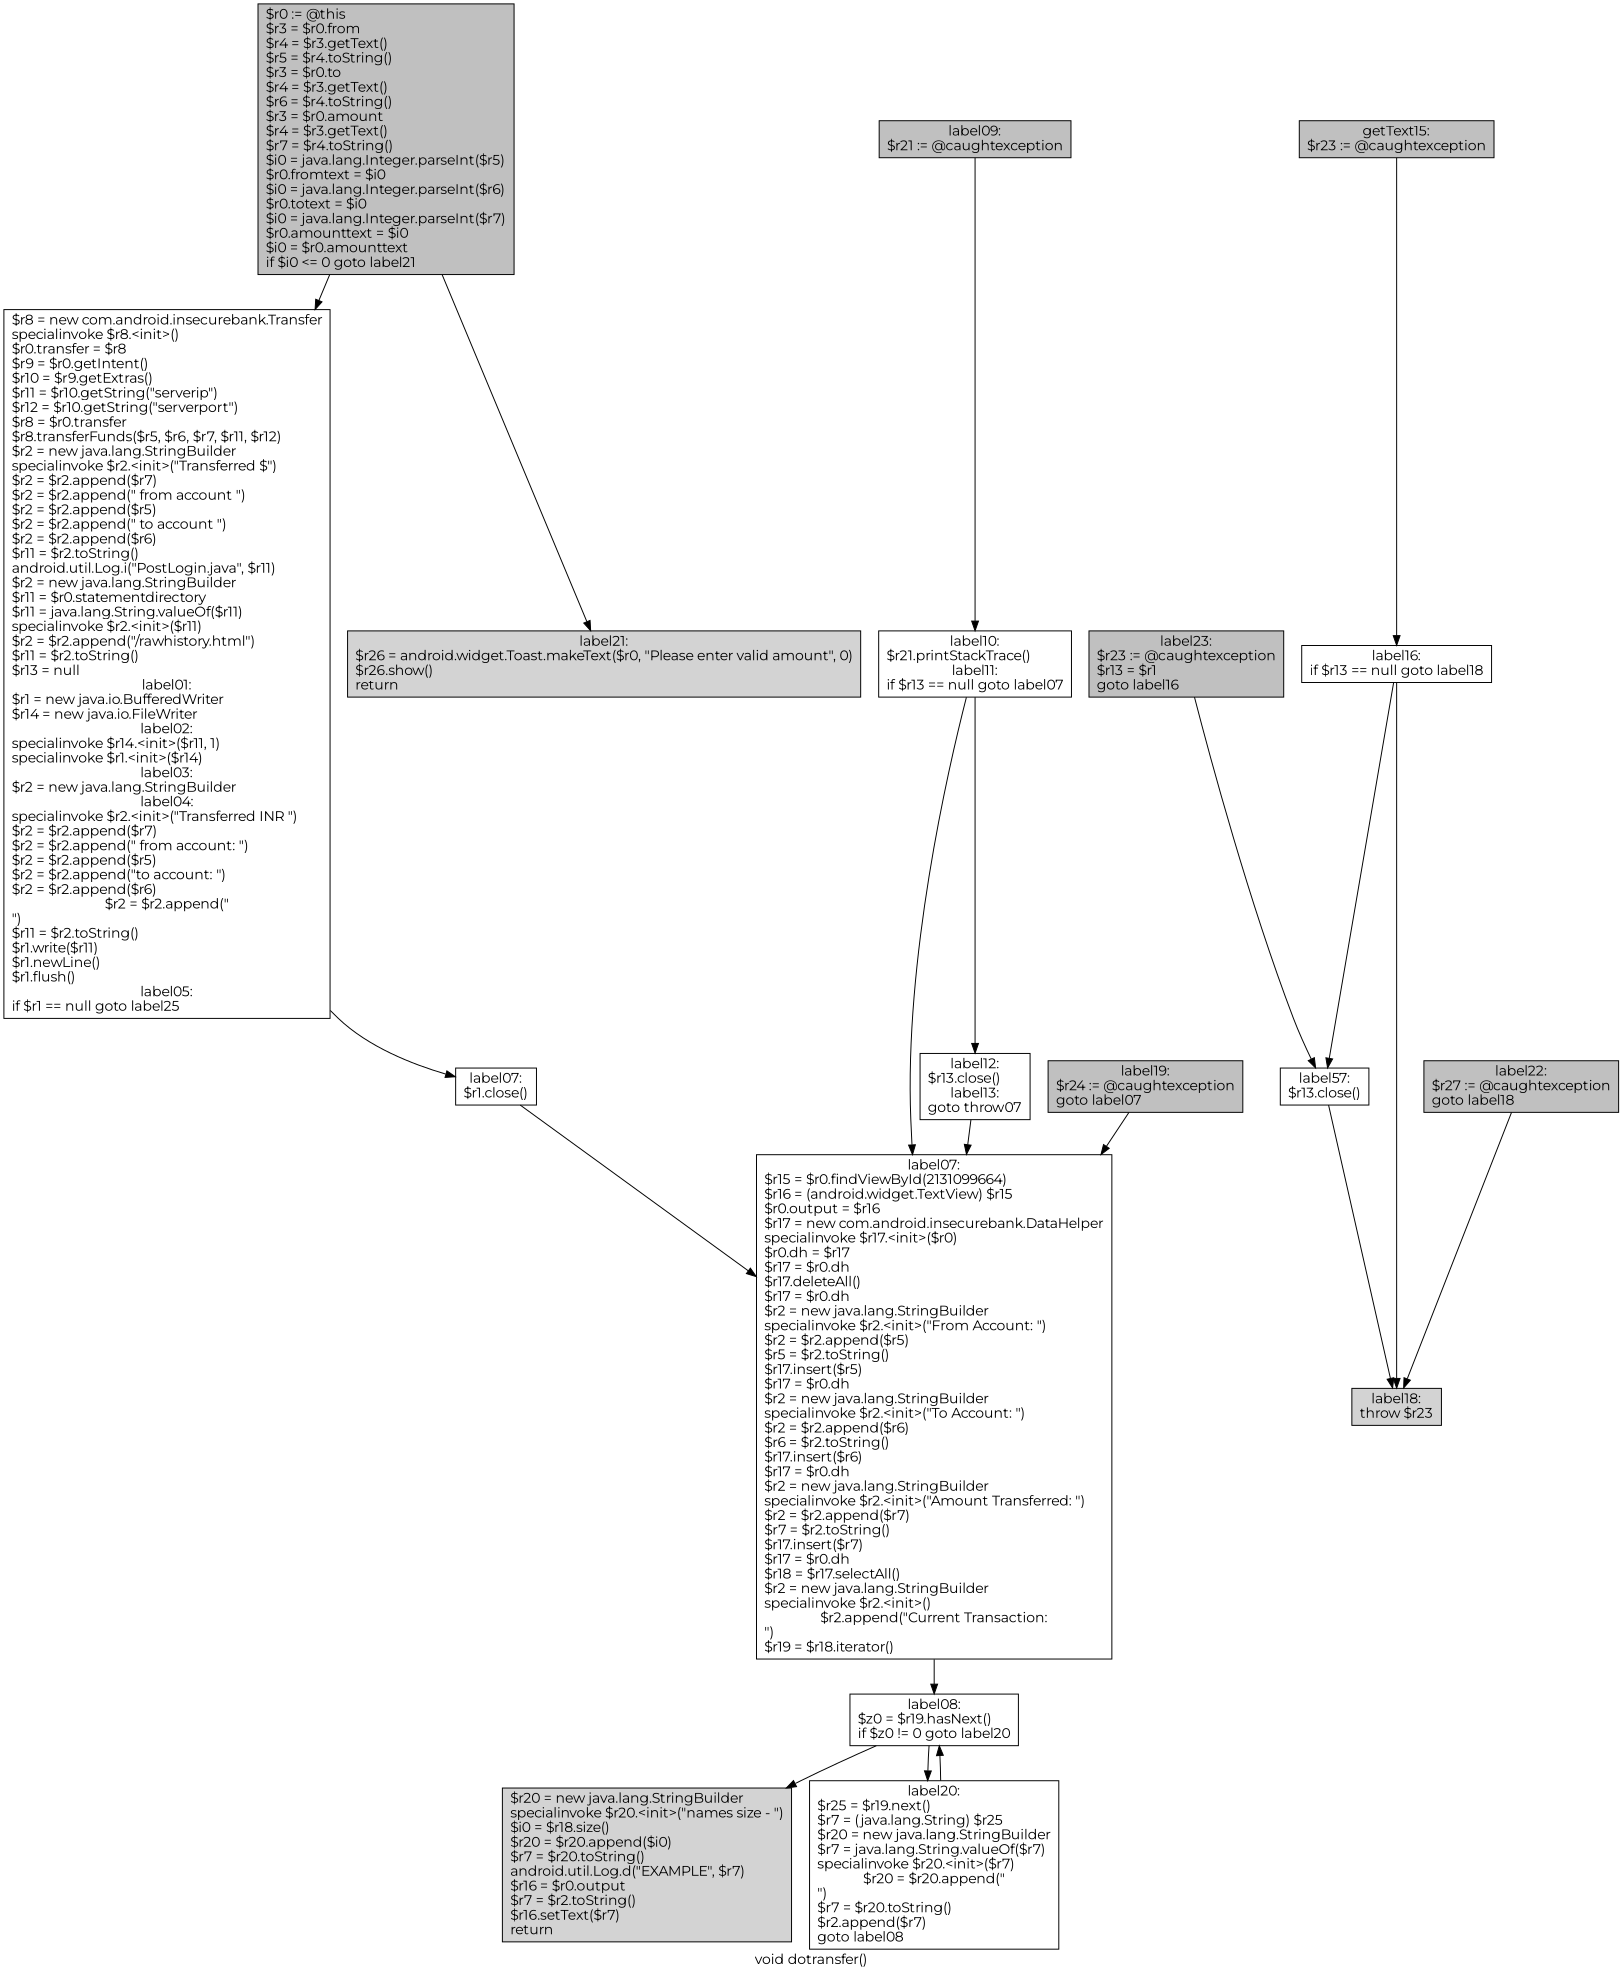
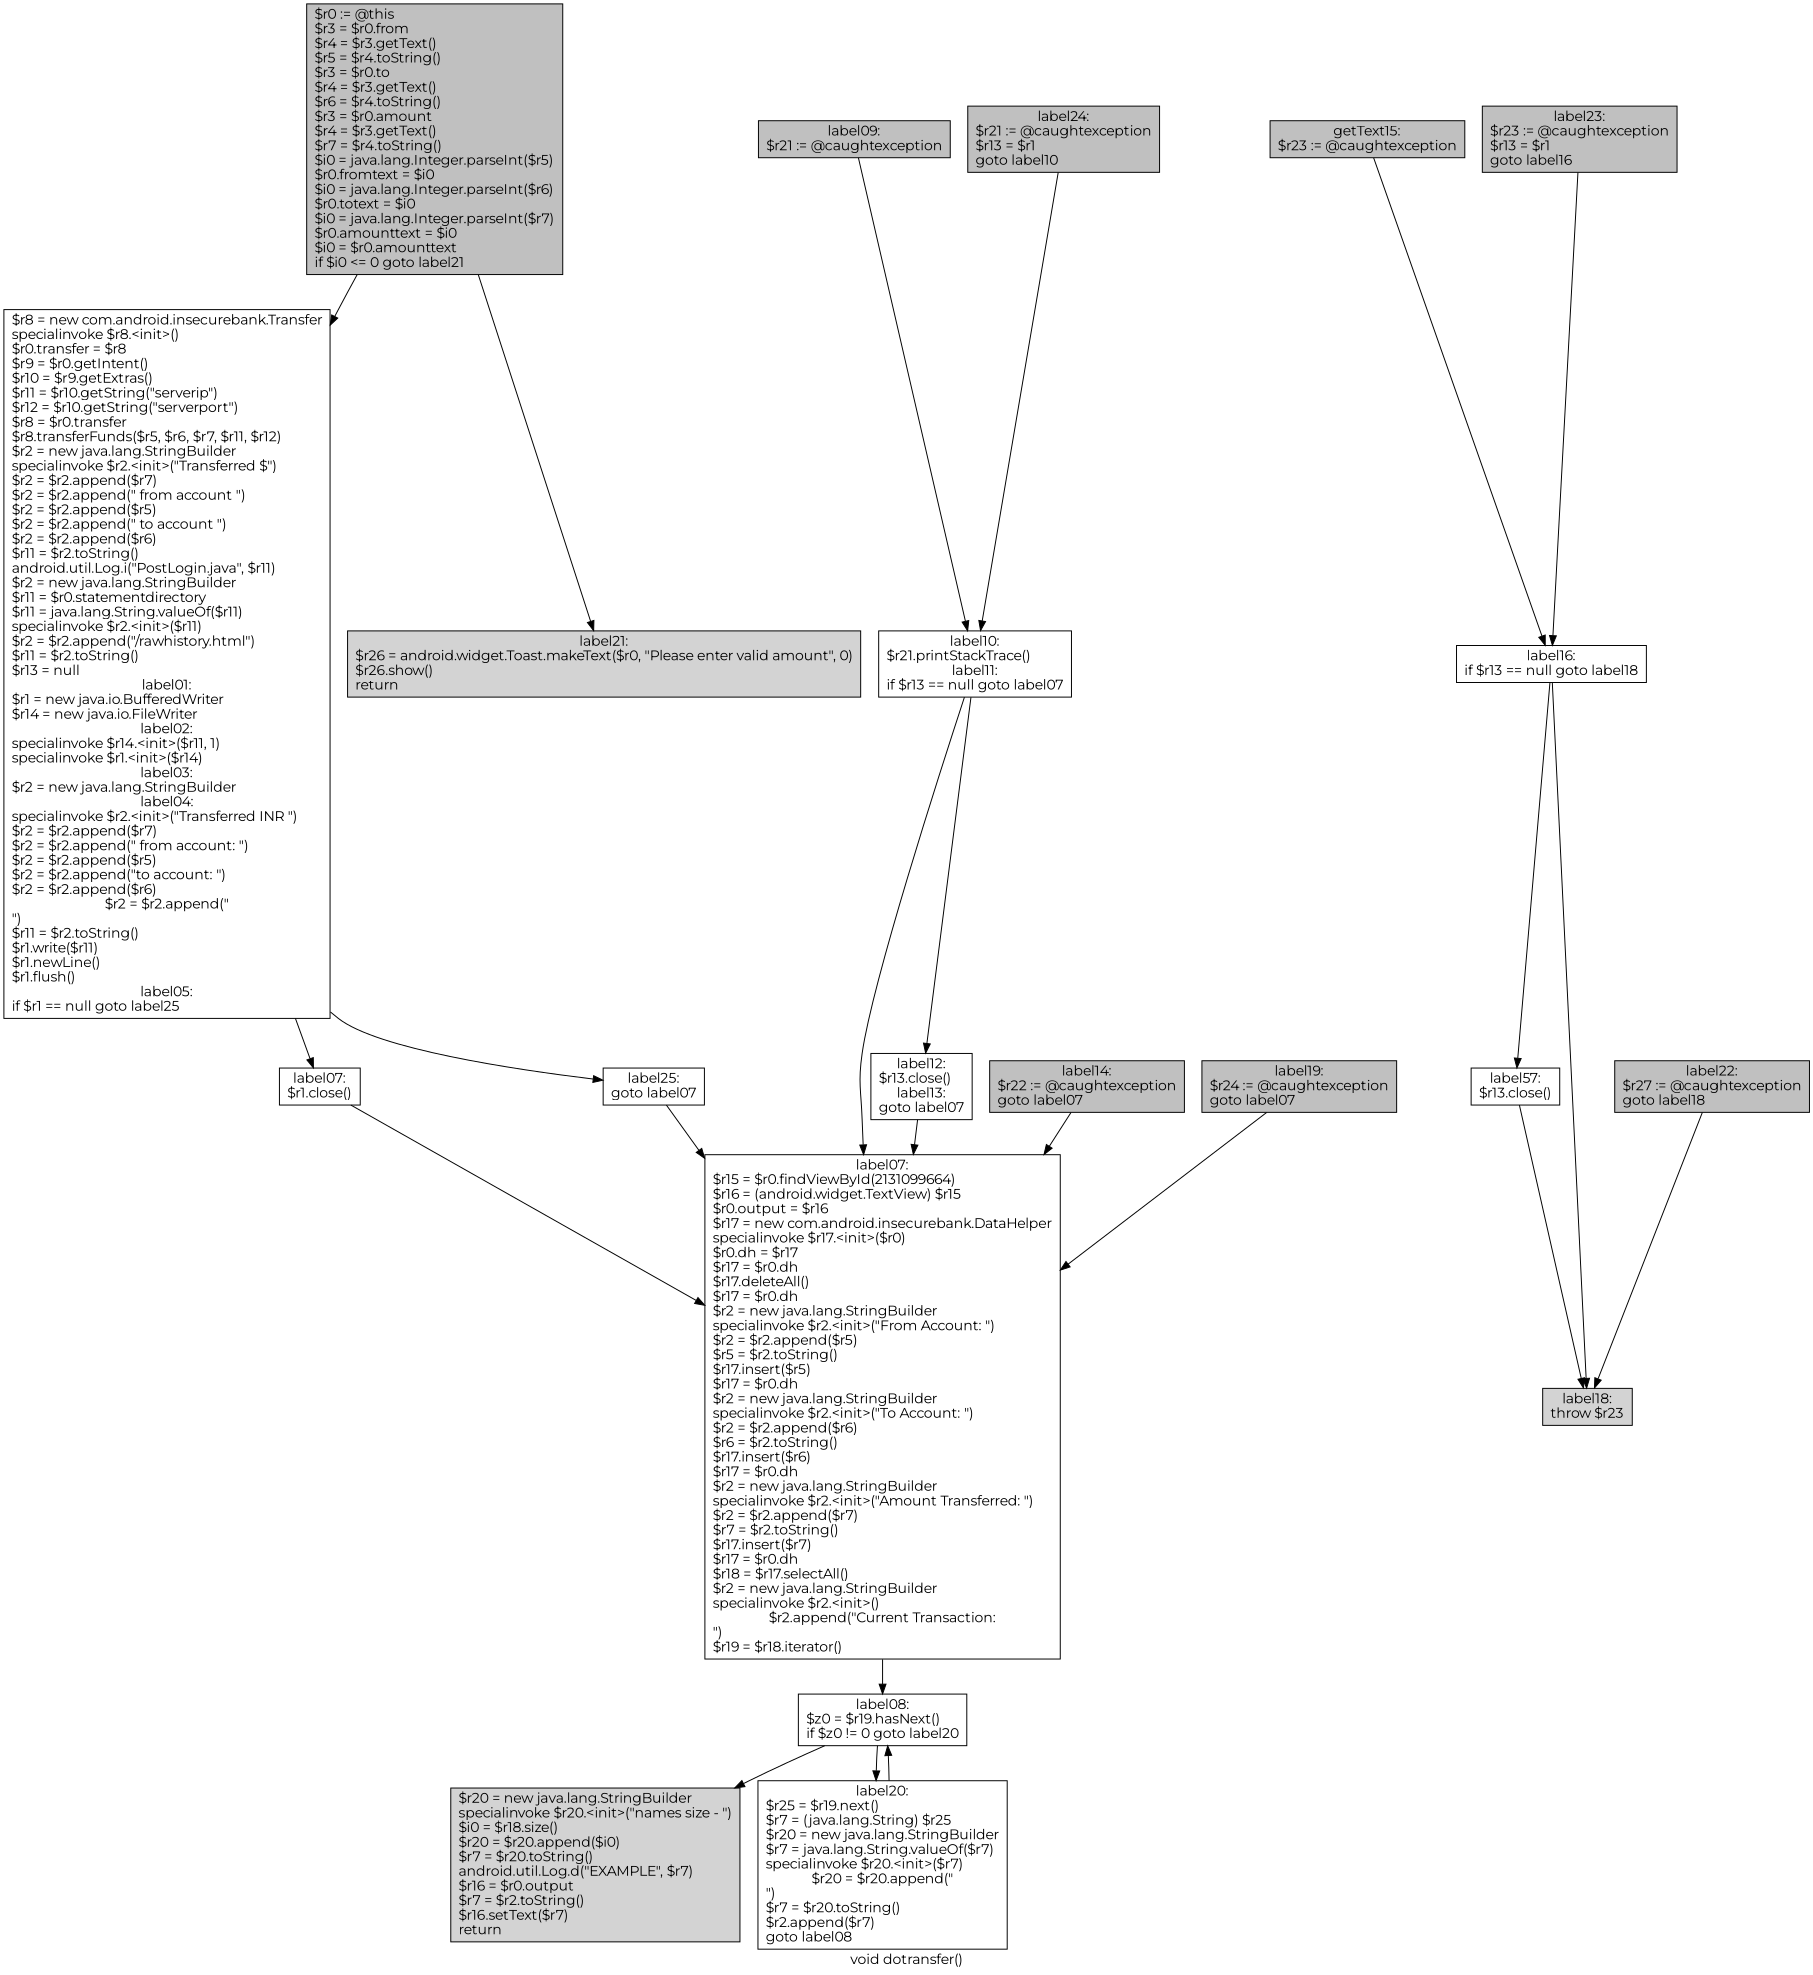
  digraph {
    fontname=Montserrat
    label="void dotransfer()"
    node [fontname=Montserrat shape=box style=filled]
    edge [fontname=Montserrat]
    n1 [fillcolor=gray label="$r0 := @this\l$r3 = $r0.from\l$r4 = $r3.getText()\l$r5 = $r4.toString()\l$r3 = $r0.to\l$r4 = $r3.getText()\l$r6 = $r4.toString()\l$r3 = $r0.amount\l$r4 = $r3.getText()\l$r7 = $r4.toString()\l$i0 = java.lang.Integer.parseInt($r5)\l$r0.fromtext = $i0\l$i0 = java.lang.Integer.parseInt($r6)\l$r0.totext = $i0\l$i0 = java.lang.Integer.parseInt($r7)\l$r0.amounttext = $i0\l$i0 = $r0.amounttext\lif $i0 <= 0 goto label21\l"]
    n2 [label="$r8 = new com.android.insecurebank.Transfer\lspecialinvoke $r8.<init>()\l$r0.transfer = $r8\l$r9 = $r0.getIntent()\l$r10 = $r9.getExtras()\l$r11 = $r10.getString(\"serverip\")\l$r12 = $r10.getString(\"serverport\")\l$r8 = $r0.transfer\l$r8.transferFunds($r5, $r6, $r7, $r11, $r12)\l$r2 = new java.lang.StringBuilder\lspecialinvoke $r2.<init>(\"Transferred $\")\l$r2 = $r2.append($r7)\l$r2 = $r2.append(\" from account \")\l$r2 = $r2.append($r5)\l$r2 = $r2.append(\" to account \")\l$r2 = $r2.append($r6)\l$r11 = $r2.toString()\landroid.util.Log.i(\"PostLogin.java\", $r11)\l$r2 = new java.lang.StringBuilder\l$r11 = $r0.statementdirectory\l$r11 = java.lang.String.valueOf($r11)\lspecialinvoke $r2.<init>($r11)\l$r2 = $r2.append(\"/rawhistory.html\")\l$r11 = $r2.toString()\l$r13 = null\llabel01:\n$r1 = new java.io.BufferedWriter\l$r14 = new java.io.FileWriter\llabel02:\nspecialinvoke $r14.<init>($r11, 1)\lspecialinvoke $r1.<init>($r14)\llabel03:\n$r2 = new java.lang.StringBuilder\llabel04:\nspecialinvoke $r2.<init>(\"Transferred INR \")\l$r2 = $r2.append($r7)\l$r2 = $r2.append(\" from account: \")\l$r2 = $r2.append($r5)\l$r2 = $r2.append(\"to account: \")\l$r2 = $r2.append($r6)\l$r2 = $r2.append(\"\n\")\l$r11 = $r2.toString()\l$r1.write($r11)\l$r1.newLine()\l$r1.flush()\llabel05:\nif $r1 == null goto label25\l" style=""]
    n3 [fillcolor=lightgray label="label21:\n$r26 = android.widget.Toast.makeText($r0, \"Please enter valid amount\", 0)\l$r26.show()\lreturn\l"]
    n4 [label="label07:\n$r1.close()\l" style=""]
+   n5 [label="label25:\ngoto label07\l" style=""]
    n6 [label="label07:\n$r15 = $r0.findViewById(2131099664)\l$r16 = (android.widget.TextView) $r15\l$r0.output = $r16\l$r17 = new com.android.insecurebank.DataHelper\lspecialinvoke $r17.<init>($r0)\l$r0.dh = $r17\l$r17 = $r0.dh\l$r17.deleteAll()\l$r17 = $r0.dh\l$r2 = new java.lang.StringBuilder\lspecialinvoke $r2.<init>(\"From Account: \")\l$r2 = $r2.append($r5)\l$r5 = $r2.toString()\l$r17.insert($r5)\l$r17 = $r0.dh\l$r2 = new java.lang.StringBuilder\lspecialinvoke $r2.<init>(\"To Account: \")\l$r2 = $r2.append($r6)\l$r6 = $r2.toString()\l$r17.insert($r6)\l$r17 = $r0.dh\l$r2 = new java.lang.StringBuilder\lspecialinvoke $r2.<init>(\"Amount Transferred: \")\l$r2 = $r2.append($r7)\l$r7 = $r2.toString()\l$r17.insert($r7)\l$r17 = $r0.dh\l$r18 = $r17.selectAll()\l$r2 = new java.lang.StringBuilder\lspecialinvoke $r2.<init>()\l$r2.append(\"Current Transaction:\n\")\l$r19 = $r18.iterator()\l" style=""]
    n7 [label="label08:\n$z0 = $r19.hasNext()\lif $z0 != 0 goto label20\l" style=""]
    n8 [fillcolor=lightgray label="$r20 = new java.lang.StringBuilder\lspecialinvoke $r20.<init>(\"names size - \")\l$i0 = $r18.size()\l$r20 = $r20.append($i0)\l$r7 = $r20.toString()\landroid.util.Log.d(\"EXAMPLE\", $r7)\l$r16 = $r0.output\l$r7 = $r2.toString()\l$r16.setText($r7)\lreturn\l"]
    n9 [label="label20:\n$r25 = $r19.next()\l$r7 = (java.lang.String) $r25\l$r20 = new java.lang.StringBuilder\l$r7 = java.lang.String.valueOf($r7)\lspecialinvoke $r20.<init>($r7)\l$r20 = $r20.append(\"\n\")\l$r7 = $r20.toString()\l$r2.append($r7)\lgoto label08\l" style=""]
    n10 [fillcolor=gray label="label09:\n$r21 := @caughtexception\l"]
    n11 [label="label10:\n$r21.printStackTrace()\llabel11:\nif $r13 == null goto label07\l" style=""]
-   n12 [label="label12:\n$r13.close()\llabel13:\ngoto throw07\l" style=""]
+   n12 [label="label12:\n$r13.close()\llabel13:\ngoto label07\l" style=""]
+   n13 [fillcolor=gray label="label14:\n$r22 := @caughtexception\lgoto label07\l"]
    n14 [fillcolor=gray label="getText15:\n$r23 := @caughtexception\l"]
    n15 [label="label16:\nif $r13 == null goto label18\l" style=""]
    n16 [label="label57:\n$r13.close()\l" style=""]
    n17 [fillcolor=lightgray label="label18:\nthrow $r23\l"]
    n18 [fillcolor=gray label="label19:\n$r24 := @caughtexception\lgoto label07\l"]
    n19 [fillcolor=gray label="label22:\n$r27 := @caughtexception\lgoto label18\l"]
    n20 [fillcolor=gray label="label23:\n$r23 := @caughtexception\l$r13 = $r1\lgoto label16\l"]
+   n21 [fillcolor=gray label="label24:\n$r21 := @caughtexception\l$r13 = $r1\lgoto label10\l"]
    n1 -> n2
    n1 -> n3
    n2 -> n4
+   n2 -> n5
    n4 -> n6
+   n5 -> n6
    n6 -> n7
    n7 -> n8
    n7 -> n9
    n9 -> n7
    n10 -> n11
    n11 -> n6
    n11 -> n12
    n12 -> n6
+   n13 -> n6
    n14 -> n15
    n15 -> n16
    n15 -> n17
    n16 -> n17
    n18 -> n6
    n19 -> n17
-   n20 -> n16
+   n20 -> n15
+   n21 -> n11
  }
